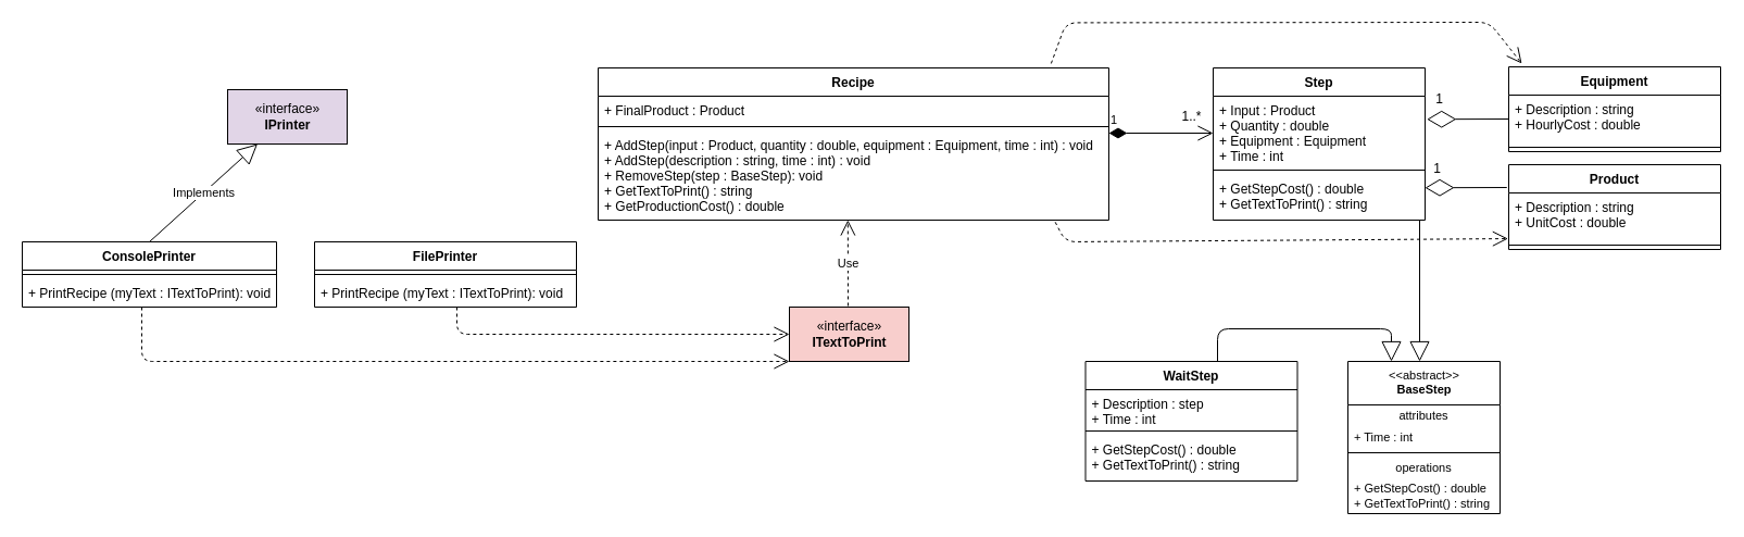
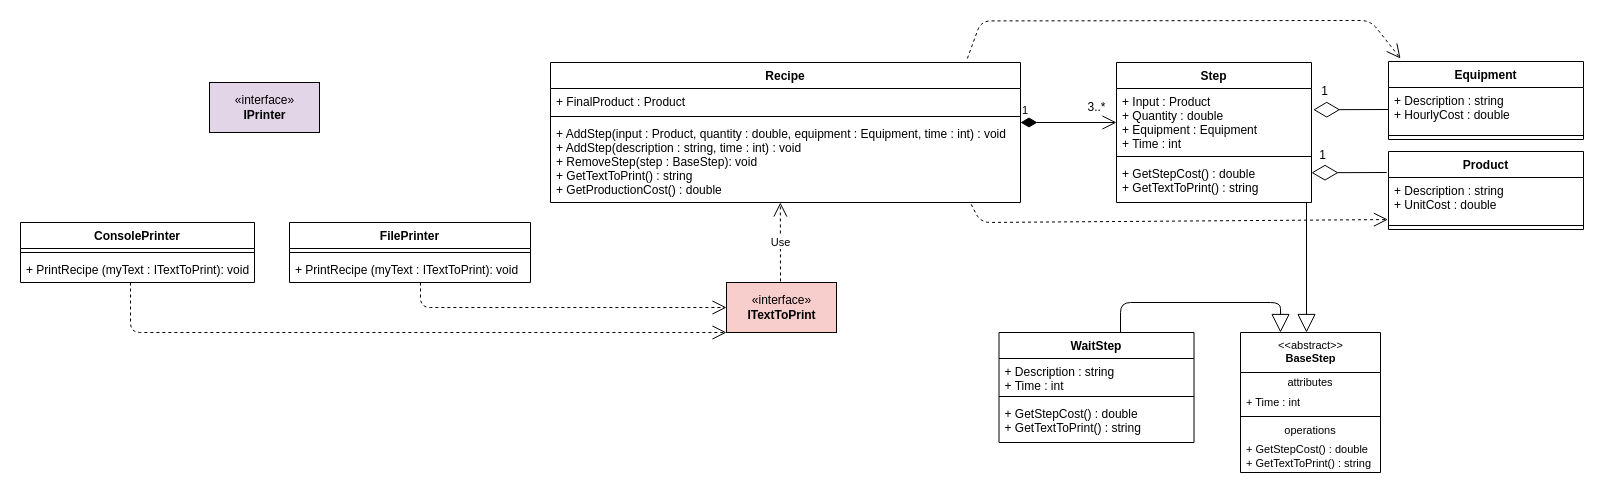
  <mxCell id="0" />
  <mxCell id="1" parent="0" />
  <mxCell id="2" value="ConsolePrinter" style="swimlane;fontStyle=1;align=center;verticalAlign=top;childLayout=stackLayout;horizontal=1;startSize=26;horizontalStack=0;resizeParent=1;resizeParentMax=0;resizeLast=0;collapsible=1;marginBottom=0;" vertex="1" parent="1"><mxGeometry x="20" y="222" width="234" height="60" as="geometry"><mxRectangle x="240" y="250" width="130" height="30" as="alternateBounds" /></mxGeometry></mxCell>
  <mxCell id="3" value="" style="line;strokeWidth=1;fillColor=none;align=left;verticalAlign=middle;spacingTop=-1;spacingLeft=3;spacingRight=3;rotatable=0;labelPosition=right;points=[];portConstraint=eastwest;strokeColor=inherit;" vertex="1" parent="2"><mxGeometry y="26" width="234" height="8" as="geometry" /></mxCell>
  <mxCell id="4" value="+ PrintRecipe (myText : ITextToPrint): void" style="text;strokeColor=none;fillColor=none;align=left;verticalAlign=top;spacingLeft=4;spacingRight=4;overflow=hidden;rotatable=0;points=[[0,0.5],[1,0.5]];portConstraint=eastwest;" vertex="1" parent="2"><mxGeometry y="34" width="234" height="26" as="geometry" /></mxCell>
  <mxCell id="5" value="" style="endArrow=open;endSize=12;dashed=1;html=1;entryX=0;entryY=1;entryDx=0;entryDy=0;" edge="1" parent="2" target="34"><mxGeometry width="160" relative="1" as="geometry"><mxPoint x="110" y="60" as="sourcePoint" /><mxPoint x="300" y="140" as="targetPoint" /><Array as="points"><mxPoint x="110" y="110" /></Array></mxGeometry></mxCell>
  <mxCell id="6" value="" style="endArrow=open;endSize=12;dashed=1;html=1;entryX=0;entryY=0.5;entryDx=0;entryDy=0;" edge="1" parent="2" target="34"><mxGeometry width="160" relative="1" as="geometry"><mxPoint x="400" y="60" as="sourcePoint" /><mxPoint x="996" y="110" as="targetPoint" /><Array as="points"><mxPoint x="400" y="85" /></Array></mxGeometry></mxCell>
  <mxCell id="7" value="FilePrinter" style="swimlane;fontStyle=1;align=center;verticalAlign=top;childLayout=stackLayout;horizontal=1;startSize=26;horizontalStack=0;resizeParent=1;resizeParentMax=0;resizeLast=0;collapsible=1;marginBottom=0;" vertex="1" parent="1"><mxGeometry x="289" y="222" width="241" height="60" as="geometry"><mxRectangle x="240" y="250" width="130" height="30" as="alternateBounds" /></mxGeometry></mxCell>
  <mxCell id="8" value="" style="line;strokeWidth=1;fillColor=none;align=left;verticalAlign=middle;spacingTop=-1;spacingLeft=3;spacingRight=3;rotatable=0;labelPosition=right;points=[];portConstraint=eastwest;strokeColor=inherit;" vertex="1" parent="7"><mxGeometry y="26" width="241" height="8" as="geometry" /></mxCell>
  <mxCell id="9" value="+ PrintRecipe (myText : ITextToPrint): void" style="text;strokeColor=none;fillColor=none;align=left;verticalAlign=top;spacingLeft=4;spacingRight=4;overflow=hidden;rotatable=0;points=[[0,0.5],[1,0.5]];portConstraint=eastwest;" vertex="1" parent="7"><mxGeometry y="34" width="241" height="26" as="geometry" /></mxCell>
  <mxCell id="10" value="«interface»&lt;br&gt;&lt;b&gt;IPrinter&lt;/b&gt;" style="html=1;fillColor=#e1d5e7;" vertex="1" parent="1"><mxGeometry x="209" y="82" width="110" height="50" as="geometry" /></mxCell>
- <mxCell id="11" value="Implements" style="endArrow=block;endSize=16;endFill=0;html=1;exitX=0.5;exitY=0;exitDx=0;exitDy=0;entryX=0.25;entryY=1;entryDx=0;entryDy=0;" edge="1" parent="1" source="2" target="10"><mxGeometry width="160" relative="1" as="geometry"><mxPoint x="69" y="162" as="sourcePoint" /><mxPoint x="229" y="162" as="targetPoint" /></mxGeometry></mxCell>
  <mxCell id="12" value="Recipe" style="swimlane;fontStyle=1;align=center;verticalAlign=top;childLayout=stackLayout;horizontal=1;startSize=26;horizontalStack=0;resizeParent=1;resizeParentMax=0;resizeLast=0;collapsible=1;marginBottom=0;" vertex="1" parent="1"><mxGeometry x="550" y="62" width="470" height="140" as="geometry" /></mxCell>
  <mxCell id="13" value="+ FinalProduct : Product" style="text;strokeColor=none;fillColor=none;align=left;verticalAlign=top;spacingLeft=4;spacingRight=4;overflow=hidden;rotatable=0;points=[[0,0.5],[1,0.5]];portConstraint=eastwest;" vertex="1" parent="12"><mxGeometry y="26" width="470" height="24" as="geometry" /></mxCell>
  <mxCell id="14" value="" style="line;strokeWidth=1;fillColor=none;align=left;verticalAlign=middle;spacingTop=-1;spacingLeft=3;spacingRight=3;rotatable=0;labelPosition=right;points=[];portConstraint=eastwest;strokeColor=inherit;" vertex="1" parent="12"><mxGeometry y="50" width="470" height="8" as="geometry" /></mxCell>
  <mxCell id="15" value="+ AddStep(input : Product, quantity : double, equipment : Equipment, time : int) : void&#10;+ AddStep(description : string, time : int) : void&#10;+ RemoveStep(step : BaseStep): void&#10;+ GetTextToPrint() : string&#10;+ GetProductionCost() : double" style="text;strokeColor=none;fillColor=none;align=left;verticalAlign=top;spacingLeft=4;spacingRight=4;overflow=hidden;rotatable=0;points=[[0,0.5],[1,0.5]];portConstraint=eastwest;" vertex="1" parent="12"><mxGeometry y="58" width="470" height="82" as="geometry" /></mxCell>
  <mxCell id="16" value="Step" style="swimlane;fontStyle=1;align=center;verticalAlign=top;childLayout=stackLayout;horizontal=1;startSize=26;horizontalStack=0;resizeParent=1;resizeParentMax=0;resizeLast=0;collapsible=1;marginBottom=0;" vertex="1" parent="1"><mxGeometry x="1116" y="62" width="195" height="140" as="geometry" /></mxCell>
  <mxCell id="17" value="+ Input : Product&#10;+ Quantity : double&#10;+ Equipment : Equipment&#10;+ Time : int" style="text;strokeColor=none;fillColor=none;align=left;verticalAlign=top;spacingLeft=4;spacingRight=4;overflow=hidden;rotatable=0;points=[[0,0.5],[1,0.5]];portConstraint=eastwest;" vertex="1" parent="16"><mxGeometry y="26" width="195" height="64" as="geometry" /></mxCell>
  <mxCell id="18" value="" style="line;strokeWidth=1;fillColor=none;align=left;verticalAlign=middle;spacingTop=-1;spacingLeft=3;spacingRight=3;rotatable=0;labelPosition=right;points=[];portConstraint=eastwest;strokeColor=inherit;" vertex="1" parent="16"><mxGeometry y="90" width="195" height="8" as="geometry" /></mxCell>
  <mxCell id="19" value="+ GetStepCost() : double&#10;+ GetTextToPrint() : string" style="text;strokeColor=none;fillColor=none;align=left;verticalAlign=top;spacingLeft=4;spacingRight=4;overflow=hidden;rotatable=0;points=[[0,0.5],[1,0.5]];portConstraint=eastwest;" vertex="1" parent="16"><mxGeometry y="98" width="195" height="42" as="geometry" /></mxCell>
  <mxCell id="20" value="Equipment" style="swimlane;fontStyle=1;align=center;verticalAlign=top;childLayout=stackLayout;horizontal=1;startSize=26;horizontalStack=0;resizeParent=1;resizeParentMax=0;resizeLast=0;collapsible=1;marginBottom=0;" vertex="1" parent="1"><mxGeometry x="1388" y="61" width="195" height="78" as="geometry"><mxRectangle x="540" y="340" width="100" height="30" as="alternateBounds" /></mxGeometry></mxCell>
  <mxCell id="21" value="+ Description : string&#10;+ HourlyCost : double" style="text;strokeColor=none;fillColor=none;align=left;verticalAlign=top;spacingLeft=4;spacingRight=4;overflow=hidden;rotatable=0;points=[[0,0.5],[1,0.5]];portConstraint=eastwest;" vertex="1" parent="20"><mxGeometry y="26" width="195" height="44" as="geometry" /></mxCell>
  <mxCell id="22" value="" style="line;strokeWidth=1;fillColor=none;align=left;verticalAlign=middle;spacingTop=-1;spacingLeft=3;spacingRight=3;rotatable=0;labelPosition=right;points=[];portConstraint=eastwest;strokeColor=inherit;" vertex="1" parent="20"><mxGeometry y="70" width="195" height="8" as="geometry" /></mxCell>
  <mxCell id="23" value="Product" style="swimlane;fontStyle=1;align=center;verticalAlign=top;childLayout=stackLayout;horizontal=1;startSize=26;horizontalStack=0;resizeParent=1;resizeParentMax=0;resizeLast=0;collapsible=1;marginBottom=0;" vertex="1" parent="1"><mxGeometry x="1388" y="151" width="195" height="78" as="geometry" /></mxCell>
  <mxCell id="24" value="+ Description : string&#10;+ UnitCost : double" style="text;strokeColor=none;fillColor=none;align=left;verticalAlign=top;spacingLeft=4;spacingRight=4;overflow=hidden;rotatable=0;points=[[0,0.5],[1,0.5]];portConstraint=eastwest;" vertex="1" parent="23"><mxGeometry y="26" width="195" height="44" as="geometry" /></mxCell>
  <mxCell id="25" value="" style="line;strokeWidth=1;fillColor=none;align=left;verticalAlign=middle;spacingTop=-1;spacingLeft=3;spacingRight=3;rotatable=0;labelPosition=right;points=[];portConstraint=eastwest;strokeColor=inherit;" vertex="1" parent="23"><mxGeometry y="70" width="195" height="8" as="geometry" /></mxCell>
- <mxCell id="26" value="1..*" style="text;html=1;align=center;verticalAlign=middle;resizable=0;points=[];autosize=1;strokeColor=none;fillColor=none;" vertex="1" parent="1"><mxGeometry x="1076" y="92" width="40" height="30" as="geometry" /></mxCell>
+ <mxCell id="26" value="3..*" style="text;html=1;align=center;verticalAlign=middle;resizable=0;points=[];autosize=1;strokeColor=none;fillColor=none;" vertex="1" parent="1"><mxGeometry x="1076" y="92" width="40" height="30" as="geometry" /></mxCell>
  <mxCell id="27" value="1" style="endArrow=open;html=1;endSize=12;startArrow=diamondThin;startSize=14;startFill=1;edgeStyle=orthogonalEdgeStyle;align=left;verticalAlign=bottom;" edge="1" parent="1"><mxGeometry x="-1" y="3" relative="1" as="geometry"><mxPoint x="1020" y="122" as="sourcePoint" /><mxPoint x="1116" y="122" as="targetPoint" /></mxGeometry></mxCell>
  <mxCell id="28" value="" style="endArrow=diamondThin;endFill=0;endSize=24;html=1;exitX=0;exitY=0.5;exitDx=0;exitDy=0;entryX=1.009;entryY=0.332;entryDx=0;entryDy=0;entryPerimeter=0;" edge="1" parent="1" source="21" target="17"><mxGeometry width="160" relative="1" as="geometry"><mxPoint x="1371" y="106.55" as="sourcePoint" /><mxPoint x="1311" y="106.55" as="targetPoint" /></mxGeometry></mxCell>
  <mxCell id="29" value="" style="endArrow=diamondThin;endFill=0;endSize=24;html=1;exitX=0;exitY=0.5;exitDx=0;exitDy=0;entryX=1.009;entryY=0.332;entryDx=0;entryDy=0;entryPerimeter=0;" edge="1" parent="1"><mxGeometry width="160" relative="1" as="geometry"><mxPoint x="1386.25" y="172" as="sourcePoint" /><mxPoint x="1311.005" y="172.248" as="targetPoint" /></mxGeometry></mxCell>
  <mxCell id="30" value="1" style="text;html=1;align=center;verticalAlign=middle;resizable=0;points=[];autosize=1;strokeColor=none;fillColor=none;" vertex="1" parent="1"><mxGeometry x="1309" y="76" width="30" height="30" as="geometry" /></mxCell>
  <mxCell id="31" value="1" style="text;html=1;align=center;verticalAlign=middle;resizable=0;points=[];autosize=1;strokeColor=none;fillColor=none;" vertex="1" parent="1"><mxGeometry x="1307" y="140" width="30" height="30" as="geometry" /></mxCell>
  <mxCell id="32" value="" style="endArrow=open;endSize=12;dashed=1;html=1;exitX=0.895;exitY=1.022;exitDx=0;exitDy=0;exitPerimeter=0;entryX=-0.003;entryY=0.956;entryDx=0;entryDy=0;entryPerimeter=0;" edge="1" parent="1" source="15" target="24"><mxGeometry width="160" relative="1" as="geometry"><mxPoint x="1130" y="232" as="sourcePoint" /><mxPoint x="1290" y="322" as="targetPoint" /><Array as="points"><mxPoint x="980" y="222" /></Array></mxGeometry></mxCell>
  <mxCell id="33" value="" style="endArrow=open;endSize=12;dashed=1;html=1;exitX=0.887;exitY=-0.029;exitDx=0;exitDy=0;exitPerimeter=0;" edge="1" parent="1" source="12"><mxGeometry width="160" relative="1" as="geometry"><mxPoint x="971.23" y="-7.996" as="sourcePoint" /><mxPoint x="1400" y="58" as="targetPoint" /><Array as="points"><mxPoint x="980.58" y="20.42" /><mxPoint x="1370" y="20" /></Array></mxGeometry></mxCell>
  <mxCell id="34" value="«interface»&lt;br&gt;&lt;b&gt;ITextToPrint&lt;/b&gt;" style="html=1;fillColor=#f8cecc;" vertex="1" parent="1"><mxGeometry x="726" y="282" width="110" height="50" as="geometry" /></mxCell>
  <mxCell id="35" value="Use" style="endArrow=open;endSize=12;dashed=1;html=1;entryX=0.489;entryY=1;entryDx=0;entryDy=0;entryPerimeter=0;" edge="1" parent="1" target="15"><mxGeometry width="160" relative="1" as="geometry"><mxPoint x="780" y="280.95" as="sourcePoint" /><mxPoint x="1000" y="280.95" as="targetPoint" /></mxGeometry></mxCell>
  <mxCell id="36" value="WaitStep" style="swimlane;fontStyle=1;align=center;verticalAlign=top;childLayout=stackLayout;horizontal=1;startSize=26;horizontalStack=0;resizeParent=1;resizeParentMax=0;resizeLast=0;collapsible=1;marginBottom=0;" vertex="1" parent="1"><mxGeometry x="998.5" y="332" width="195" height="110" as="geometry" /></mxCell>
- <mxCell id="37" value="+ Description : step&#10;+ Time : int" style="text;strokeColor=none;fillColor=none;align=left;verticalAlign=top;spacingLeft=4;spacingRight=4;overflow=hidden;rotatable=0;points=[[0,0.5],[1,0.5]];portConstraint=eastwest;" vertex="1" parent="36"><mxGeometry y="26" width="195" height="34" as="geometry" /></mxCell>
+ <mxCell id="37" value="+ Description : string&#10;+ Time : int" style="text;strokeColor=none;fillColor=none;align=left;verticalAlign=top;spacingLeft=4;spacingRight=4;overflow=hidden;rotatable=0;points=[[0,0.5],[1,0.5]];portConstraint=eastwest;" vertex="1" parent="36"><mxGeometry y="26" width="195" height="34" as="geometry" /></mxCell>
  <mxCell id="38" value="" style="line;strokeWidth=1;fillColor=none;align=left;verticalAlign=middle;spacingTop=-1;spacingLeft=3;spacingRight=3;rotatable=0;labelPosition=right;points=[];portConstraint=eastwest;strokeColor=inherit;" vertex="1" parent="36"><mxGeometry y="60" width="195" height="8" as="geometry" /></mxCell>
  <mxCell id="39" value="+ GetStepCost() : double&#10;+ GetTextToPrint() : string" style="text;strokeColor=none;fillColor=none;align=left;verticalAlign=top;spacingLeft=4;spacingRight=4;overflow=hidden;rotatable=0;points=[[0,0.5],[1,0.5]];portConstraint=eastwest;" vertex="1" parent="36"><mxGeometry y="68" width="195" height="42" as="geometry" /></mxCell>
  <mxCell id="40" value="&amp;lt;&amp;lt;abstract&amp;gt;&amp;gt;&lt;br&gt;&lt;b&gt;BaseStep&lt;/b&gt;" style="swimlane;fontStyle=0;align=center;verticalAlign=top;childLayout=stackLayout;horizontal=1;startSize=40;horizontalStack=0;resizeParent=1;resizeParentMax=0;resizeLast=0;collapsible=0;marginBottom=0;html=1;fontSize=11;" vertex="1" parent="1"><mxGeometry x="1240" y="332" width="140" height="140" as="geometry" /></mxCell>
  <mxCell id="41" value="" style="endArrow=block;endSize=16;endFill=0;html=1;fontSize=11;" edge="1" parent="40"><mxGeometry width="160" relative="1" as="geometry"><mxPoint x="-120" as="sourcePoint" /><mxPoint x="40" as="targetPoint" /><Array as="points"><mxPoint x="-120" y="-30" /><mxPoint x="40" y="-30" /></Array></mxGeometry></mxCell>
  <mxCell id="42" value="attributes" style="text;html=1;strokeColor=none;fillColor=none;align=center;verticalAlign=middle;spacingLeft=4;spacingRight=4;overflow=hidden;rotatable=0;points=[[0,0.5],[1,0.5]];portConstraint=eastwest;fontSize=11;" vertex="1" parent="40"><mxGeometry y="40" width="140" height="20" as="geometry" /></mxCell>
  <mxCell id="43" value="+ Time : int" style="text;html=1;strokeColor=none;fillColor=none;align=left;verticalAlign=middle;spacingLeft=4;spacingRight=4;overflow=hidden;rotatable=0;points=[[0,0.5],[1,0.5]];portConstraint=eastwest;fontSize=11;" vertex="1" parent="40"><mxGeometry y="60" width="140" height="20" as="geometry" /></mxCell>
  <mxCell id="44" value="" style="line;strokeWidth=1;fillColor=none;align=left;verticalAlign=middle;spacingTop=-1;spacingLeft=3;spacingRight=3;rotatable=0;labelPosition=right;points=[];portConstraint=eastwest;fontSize=11;" vertex="1" parent="40"><mxGeometry y="80" width="140" height="8" as="geometry" /></mxCell>
  <mxCell id="45" value="operations" style="text;html=1;strokeColor=none;fillColor=none;align=center;verticalAlign=middle;spacingLeft=4;spacingRight=4;overflow=hidden;rotatable=0;points=[[0,0.5],[1,0.5]];portConstraint=eastwest;fontSize=11;" vertex="1" parent="40"><mxGeometry y="88" width="140" height="20" as="geometry" /></mxCell>
  <mxCell id="46" value="+ GetStepCost() : double&amp;nbsp;&lt;br&gt;+ GetTextToPrint() : string" style="text;html=1;strokeColor=none;fillColor=none;align=left;verticalAlign=middle;spacingLeft=4;spacingRight=4;overflow=hidden;rotatable=0;points=[[0,0.5],[1,0.5]];portConstraint=eastwest;fontSize=11;" vertex="1" parent="40"><mxGeometry y="108" width="140" height="32" as="geometry" /></mxCell>
  <mxCell id="47" value="" style="endArrow=block;endSize=16;endFill=0;html=1;fontSize=11;" edge="1" parent="1"><mxGeometry width="160" relative="1" as="geometry"><mxPoint x="1306" y="202" as="sourcePoint" /><mxPoint x="1306" y="332" as="targetPoint" /></mxGeometry></mxCell>
